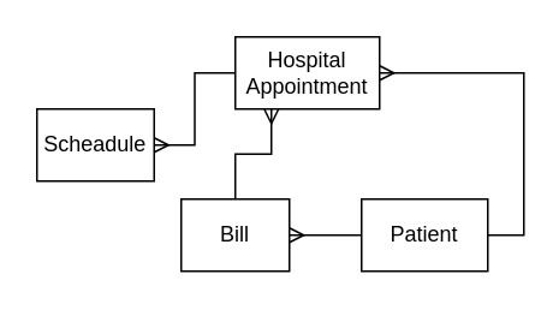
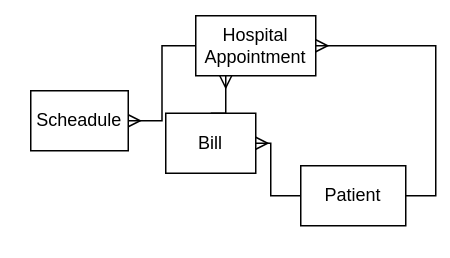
  <mxCell id="0" />
  <mxCell id="1" parent="0" />
  <mxCell id="2" value="Scheadule" style="rounded=0;whiteSpace=wrap;html=1;" vertex="1" parent="1"><mxGeometry x="20" y="60" width="65" height="40" as="geometry" /></mxCell>
  <mxCell id="3" style="edgeStyle=orthogonalEdgeStyle;rounded=0;jumpStyle=arc;orthogonalLoop=1;jettySize=auto;html=1;exitX=0;exitY=0.5;exitDx=0;exitDy=0;entryX=1;entryY=0.5;entryDx=0;entryDy=0;endArrow=ERmany;endFill=0;strokeColor=#000000;" edge="1" parent="1" source="4" target="2"><mxGeometry relative="1" as="geometry" /></mxCell>
- <mxCell id="4" value="Hospital&lt;br&gt;Appointment" style="rounded=0;whiteSpace=wrap;html=1;" vertex="1" parent="1"><mxGeometry x="130" y="20" width="80" height="40" as="geometry" /></mxCell>
+ <mxCell id="4" value="Hospital&lt;br&gt;Appointment" style="rounded=0;whiteSpace=wrap;html=1;" vertex="1" parent="1"><mxGeometry x="130" y="10" width="80" height="40" as="geometry" /></mxCell>
  <mxCell id="5" style="edgeStyle=orthogonalEdgeStyle;rounded=0;jumpStyle=arc;orthogonalLoop=1;jettySize=auto;html=1;exitX=0.5;exitY=0;exitDx=0;exitDy=0;entryX=0.25;entryY=1;entryDx=0;entryDy=0;endArrow=ERmany;endFill=0;strokeColor=#000000;" edge="1" parent="1" source="6" target="4"><mxGeometry relative="1" as="geometry" /></mxCell>
- <mxCell id="6" value="Bill" style="rounded=0;whiteSpace=wrap;html=1;" vertex="1" parent="1"><mxGeometry x="100" y="110" width="60" height="40" as="geometry" /></mxCell>
+ <mxCell id="6" value="Bill" style="rounded=0;whiteSpace=wrap;html=1;" vertex="1" parent="1"><mxGeometry x="110" y="75" width="60" height="40" as="geometry" /></mxCell>
  <mxCell id="7" style="edgeStyle=orthogonalEdgeStyle;rounded=0;jumpStyle=arc;orthogonalLoop=1;jettySize=auto;html=1;exitX=1;exitY=0.5;exitDx=0;exitDy=0;entryX=1;entryY=0.5;entryDx=0;entryDy=0;strokeColor=#000000;endArrow=ERmany;endFill=0;" edge="1" parent="1" source="9" target="4"><mxGeometry relative="1" as="geometry" /></mxCell>
  <mxCell id="8" style="edgeStyle=orthogonalEdgeStyle;rounded=0;jumpStyle=arc;orthogonalLoop=1;jettySize=auto;html=1;entryX=1;entryY=0.5;entryDx=0;entryDy=0;endArrow=ERmany;endFill=0;strokeColor=#000000;" edge="1" parent="1" source="9" target="6"><mxGeometry relative="1" as="geometry" /></mxCell>
  <mxCell id="9" value="Patient" style="rounded=0;whiteSpace=wrap;html=1;" vertex="1" parent="1"><mxGeometry x="200" y="110" width="70" height="40" as="geometry" /></mxCell>
